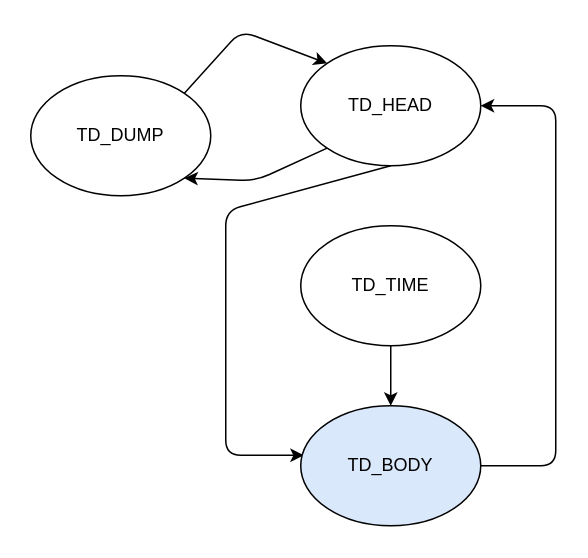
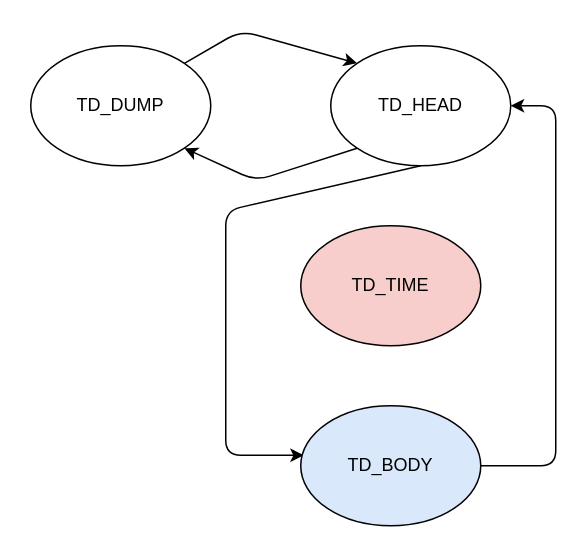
  <mxCell id="0" />
  <mxCell id="1" parent="0" />
  <mxCell id="2" style="edgeStyle=none;html=1;exitX=0;exitY=1;exitDx=0;exitDy=0;entryX=1;entryY=1;entryDx=0;entryDy=0;strokeColor=#000000;" edge="1" parent="1" source="4" target="10"><mxGeometry relative="1" as="geometry"><Array as="points"><mxPoint x="170" y="120" /></Array></mxGeometry></mxCell>
  <mxCell id="3" style="edgeStyle=none;html=1;exitX=0.5;exitY=1;exitDx=0;exitDy=0;entryX=0.017;entryY=0.413;entryDx=0;entryDy=0;entryPerimeter=0;strokeColor=#000000;" edge="1" parent="1" source="4" target="8"><mxGeometry relative="1" as="geometry"><Array as="points"><mxPoint x="150" y="140" /><mxPoint x="150" y="303" /></Array></mxGeometry></mxCell>
- <mxCell id="4" value="&lt;font color=&quot;#000000&quot;&gt;TD_HEAD&lt;/font&gt;" style="ellipse;whiteSpace=wrap;html=1;fillColor=#FFFFFF;strokeColor=#000000;" vertex="1" parent="1"><mxGeometry x="200" y="30" width="120" height="80" as="geometry" /></mxCell>
- <mxCell id="5" style="edgeStyle=none;html=1;exitX=0.5;exitY=1;exitDx=0;exitDy=0;strokeColor=#000000;" edge="1" parent="1" source="6" target="8"><mxGeometry relative="1" as="geometry" /></mxCell>
- <mxCell id="6" value="&lt;font color=&quot;#000000&quot;&gt;TD_TIME&lt;/font&gt;" style="ellipse;whiteSpace=wrap;html=1;fillColor=#FFFFFF;strokeColor=#000000;" vertex="1" parent="1"><mxGeometry x="200" y="150" width="120" height="80" as="geometry" /></mxCell>
+ <mxCell id="4" value="&lt;font color=&quot;#000000&quot;&gt;TD_HEAD&lt;/font&gt;" style="ellipse;whiteSpace=wrap;html=1;fillColor=#FFFFFF;strokeColor=#000000;" vertex="1" parent="1"><mxGeometry x="220" y="30" width="120" height="80" as="geometry" /></mxCell>
+ <mxCell id="6" value="&lt;font color=&quot;#000000&quot;&gt;TD_TIME&lt;/font&gt;" style="ellipse;whiteSpace=wrap;html=1;fillColor=#f8cecc;strokeColor=#000000;" vertex="1" parent="1"><mxGeometry x="200" y="150" width="120" height="80" as="geometry" /></mxCell>
  <mxCell id="7" style="edgeStyle=none;html=1;exitX=1;exitY=0.5;exitDx=0;exitDy=0;entryX=1;entryY=0.5;entryDx=0;entryDy=0;strokeColor=#000000;" edge="1" parent="1" source="8" target="4"><mxGeometry relative="1" as="geometry"><Array as="points"><mxPoint x="370" y="310" /><mxPoint x="370" y="200" /><mxPoint x="370" y="70" /></Array></mxGeometry></mxCell>
  <mxCell id="8" value="&lt;font color=&quot;#000000&quot;&gt;TD_BODY&lt;/font&gt;" style="ellipse;whiteSpace=wrap;html=1;fillColor=#dae8fc;strokeColor=#000000;" vertex="1" parent="1"><mxGeometry x="200" y="270" width="120" height="80" as="geometry" /></mxCell>
  <mxCell id="9" style="edgeStyle=none;html=1;exitX=1;exitY=0;exitDx=0;exitDy=0;entryX=0;entryY=0;entryDx=0;entryDy=0;strokeColor=#000000;" edge="1" parent="1" source="10" target="4"><mxGeometry relative="1" as="geometry"><Array as="points"><mxPoint x="160" y="20" /></Array></mxGeometry></mxCell>
- <mxCell id="10" value="&lt;font color=&quot;#000000&quot;&gt;TD_DUMP&lt;/font&gt;" style="ellipse;whiteSpace=wrap;html=1;fillColor=#FFFFFF;strokeColor=#000000;" vertex="1" parent="1"><mxGeometry x="20" y="50" width="120" height="80" as="geometry" /></mxCell>
+ <mxCell id="10" value="&lt;font color=&quot;#000000&quot;&gt;TD_DUMP&lt;/font&gt;" style="ellipse;whiteSpace=wrap;html=1;fillColor=#FFFFFF;strokeColor=#000000;" vertex="1" parent="1"><mxGeometry x="20" y="30" width="120" height="80" as="geometry" /></mxCell>
